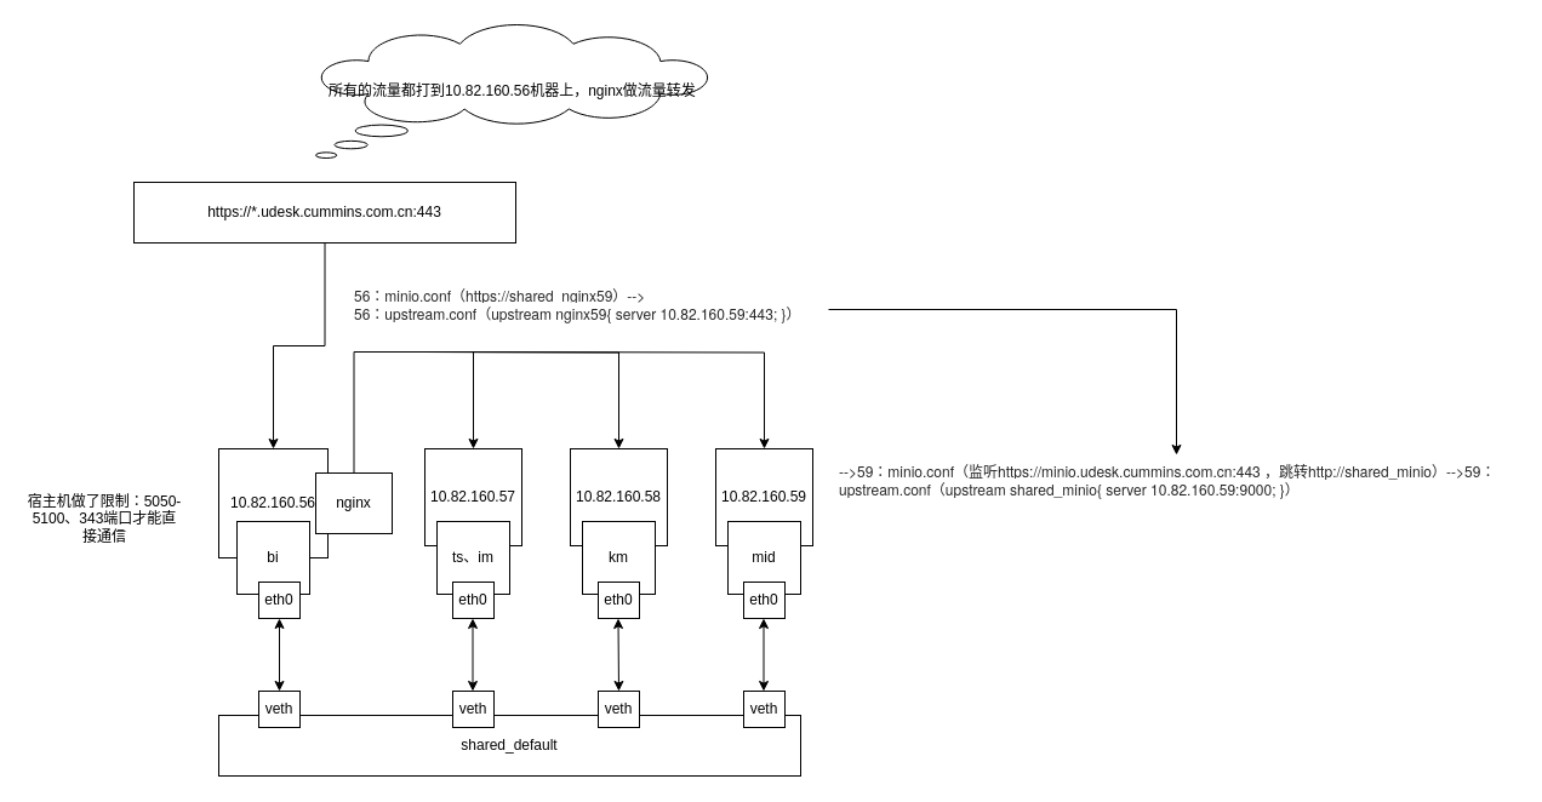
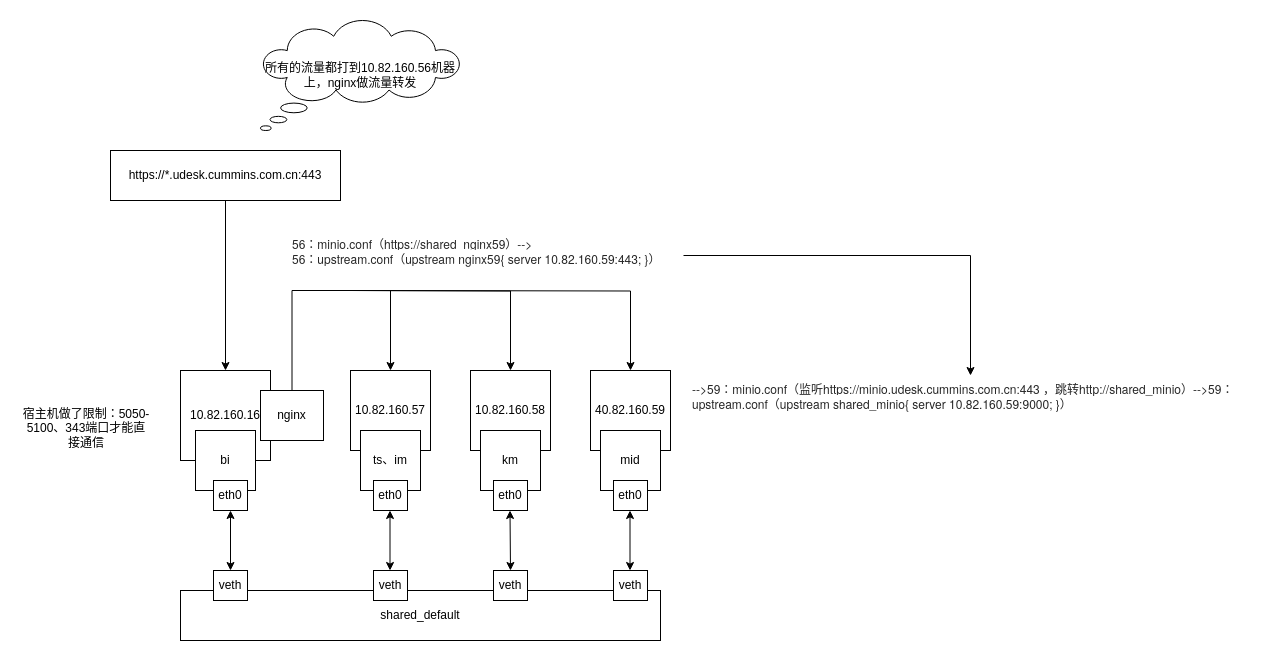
  <mxCell id="0" />
  <mxCell id="1" parent="0" />
  <mxCell id="2" value="10.82.160.57" style="whiteSpace=wrap;html=1;aspect=fixed;" parent="1" vertex="1"><mxGeometry x="350" y="370" width="80" height="80" as="geometry" /></mxCell>
- <mxCell id="3" value="10.82.160.59" style="whiteSpace=wrap;html=1;aspect=fixed;" parent="1" vertex="1"><mxGeometry x="590" y="370" width="80" height="80" as="geometry" /></mxCell>
- <mxCell id="4" value="10.82.160.56" style="whiteSpace=wrap;html=1;aspect=fixed;" parent="1" vertex="1"><mxGeometry x="180" y="370" width="90" height="90" as="geometry" /></mxCell>
+ <mxCell id="3" value="40.82.160.59" style="whiteSpace=wrap;html=1;aspect=fixed;" parent="1" vertex="1"><mxGeometry x="590" y="370" width="80" height="80" as="geometry" /></mxCell>
+ <mxCell id="4" value="10.82.160.16" style="whiteSpace=wrap;html=1;aspect=fixed;" parent="1" vertex="1"><mxGeometry x="180" y="370" width="90" height="90" as="geometry" /></mxCell>
  <mxCell id="5" value="10.82.160.58" style="whiteSpace=wrap;html=1;aspect=fixed;" parent="1" vertex="1"><mxGeometry x="470" y="370" width="80" height="80" as="geometry" /></mxCell>
  <mxCell id="6" value="shared_default" style="rounded=0;whiteSpace=wrap;html=1;" parent="1" vertex="1"><mxGeometry x="180" y="590" width="480" height="50" as="geometry" /></mxCell>
  <mxCell id="7" value="bi" style="rounded=0;whiteSpace=wrap;html=1;" parent="1" vertex="1"><mxGeometry x="195" y="430" width="60" height="60" as="geometry" /></mxCell>
  <mxCell id="8" value="ts、im" style="rounded=0;whiteSpace=wrap;html=1;" parent="1" vertex="1"><mxGeometry x="360" y="430" width="60" height="60" as="geometry" /></mxCell>
  <mxCell id="9" value="km" style="rounded=0;whiteSpace=wrap;html=1;" parent="1" vertex="1"><mxGeometry x="480" y="430" width="60" height="60" as="geometry" /></mxCell>
  <mxCell id="10" value="mid" style="rounded=0;whiteSpace=wrap;html=1;" parent="1" vertex="1"><mxGeometry x="600" y="430" width="60" height="60" as="geometry" /></mxCell>
  <mxCell id="11" value="eth0" style="rounded=0;whiteSpace=wrap;html=1;" parent="1" vertex="1"><mxGeometry x="213" y="480" width="34" height="30" as="geometry" /></mxCell>
  <mxCell id="12" value="eth0" style="rounded=0;whiteSpace=wrap;html=1;" parent="1" vertex="1"><mxGeometry x="613" y="480" width="34" height="30" as="geometry" /></mxCell>
  <mxCell id="13" value="eth0" style="rounded=0;whiteSpace=wrap;html=1;" parent="1" vertex="1"><mxGeometry x="493" y="480" width="34" height="30" as="geometry" /></mxCell>
  <mxCell id="14" value="eth0" style="rounded=0;whiteSpace=wrap;html=1;" parent="1" vertex="1"><mxGeometry x="373" y="480" width="34" height="30" as="geometry" /></mxCell>
  <mxCell id="15" value="veth" style="rounded=0;whiteSpace=wrap;html=1;" parent="1" vertex="1"><mxGeometry x="213" y="570" width="34" height="30" as="geometry" /></mxCell>
  <mxCell id="16" value="veth" style="rounded=0;whiteSpace=wrap;html=1;" parent="1" vertex="1"><mxGeometry x="613" y="570" width="34" height="30" as="geometry" /></mxCell>
  <mxCell id="17" value="veth" style="rounded=0;whiteSpace=wrap;html=1;" parent="1" vertex="1"><mxGeometry x="493" y="570" width="34" height="30" as="geometry" /></mxCell>
  <mxCell id="18" value="veth" style="rounded=0;whiteSpace=wrap;html=1;" parent="1" vertex="1"><mxGeometry x="373" y="570" width="34" height="30" as="geometry" /></mxCell>
  <mxCell id="19" value="" style="endArrow=classic;startArrow=classic;html=1;rounded=0;entryX=0.5;entryY=1;entryDx=0;entryDy=0;exitX=0.5;exitY=0;exitDx=0;exitDy=0;" parent="1" source="15" target="11" edge="1"><mxGeometry width="50" height="50" relative="1" as="geometry"><mxPoint x="226" y="570" as="sourcePoint" /><mxPoint x="276" y="520" as="targetPoint" /></mxGeometry></mxCell>
  <mxCell id="20" value="" style="endArrow=classic;startArrow=classic;html=1;rounded=0;entryX=0.5;entryY=1;entryDx=0;entryDy=0;exitX=0.5;exitY=0;exitDx=0;exitDy=0;" parent="1" edge="1"><mxGeometry width="50" height="50" relative="1" as="geometry"><mxPoint x="629.5" y="570" as="sourcePoint" /><mxPoint x="629.5" y="510" as="targetPoint" /></mxGeometry></mxCell>
  <mxCell id="21" value="" style="endArrow=classic;startArrow=classic;html=1;rounded=0;entryX=0.5;entryY=1;entryDx=0;entryDy=0;" parent="1" edge="1"><mxGeometry width="50" height="50" relative="1" as="geometry"><mxPoint x="510" y="570" as="sourcePoint" /><mxPoint x="509.5" y="510" as="targetPoint" /></mxGeometry></mxCell>
  <mxCell id="22" value="" style="endArrow=classic;startArrow=classic;html=1;rounded=0;entryX=0.5;entryY=1;entryDx=0;entryDy=0;exitX=0.5;exitY=0;exitDx=0;exitDy=0;" parent="1" edge="1"><mxGeometry width="50" height="50" relative="1" as="geometry"><mxPoint x="389.5" y="570" as="sourcePoint" /><mxPoint x="389.5" y="510" as="targetPoint" /></mxGeometry></mxCell>
  <mxCell id="23" style="edgeStyle=orthogonalEdgeStyle;rounded=0;orthogonalLoop=1;jettySize=auto;html=1;exitX=0.5;exitY=1;exitDx=0;exitDy=0;" edge="1" parent="1" target="5"><mxGeometry relative="1" as="geometry"><mxPoint x="350" y="290" as="sourcePoint" /></mxGeometry></mxCell>
  <mxCell id="24" style="edgeStyle=orthogonalEdgeStyle;rounded=0;orthogonalLoop=1;jettySize=auto;html=1;exitX=0.5;exitY=1;exitDx=0;exitDy=0;entryX=0.5;entryY=0;entryDx=0;entryDy=0;" edge="1" parent="1" target="3"><mxGeometry relative="1" as="geometry"><mxPoint x="350" y="290" as="sourcePoint" /></mxGeometry></mxCell>
  <mxCell id="25" style="edgeStyle=orthogonalEdgeStyle;rounded=0;orthogonalLoop=1;jettySize=auto;html=1;exitX=0.5;exitY=1;exitDx=0;exitDy=0;" edge="1" parent="1" source="26" target="4"><mxGeometry relative="1" as="geometry" /></mxCell>
- <mxCell id="26" value="https://*.udesk.cummins.com.cn:443" style="rounded=0;whiteSpace=wrap;html=1;" parent="1" vertex="1"><mxGeometry x="110" y="150" width="315" height="50" as="geometry" /></mxCell>
+ <mxCell id="26" value="https://*.udesk.cummins.com.cn:443" style="rounded=0;whiteSpace=wrap;html=1;" parent="1" vertex="1"><mxGeometry x="110" y="150" width="230" height="50" as="geometry" /></mxCell>
  <mxCell id="27" value="&lt;span style=&quot;color: rgb(38, 38, 38); font-family: &amp;quot;Helvetica Neue&amp;quot;, &amp;quot;Chinese Quote&amp;quot;, BlinkMacSystemFont, &amp;quot;Segoe UI&amp;quot;, Roboto, &amp;quot;PingFang SC&amp;quot;, &amp;quot;Hiragino Sans GB&amp;quot;, &amp;quot;Microsoft YaHei&amp;quot;, &amp;quot;Helvetica Neue&amp;quot;, Helvetica, Arial, sans-serif; font-size: 12px; font-style: normal; font-variant-ligatures: normal; font-variant-caps: normal; font-weight: 400; letter-spacing: normal; orphans: 2; text-align: left; text-indent: 0px; text-transform: none; widows: 2; word-spacing: 0px; -webkit-text-stroke-width: 0px; background-color: rgb(255, 255, 255); text-decoration-thickness: initial; text-decoration-style: initial; text-decoration-color: initial; float: none; display: inline !important;&quot;&gt;--&amp;gt;59：minio.conf（监听https://minio.udesk.cummins.com.cn:443 ，跳转http://shared_minio）--&amp;gt;59：upstream.conf（upstream shared_minio{ server 10.82.160.59:9000; }）&lt;/span&gt;&lt;br&gt;" style="text;whiteSpace=wrap;html=1;" vertex="1" parent="1"><mxGeometry x="690" y="375" width="560" height="80" as="geometry" /></mxCell>
  <mxCell id="28" value="&lt;div style=&quot;text-align: center;&quot;&gt;&lt;span style=&quot;background-color: initial;&quot;&gt;宿主机做了限制：5050-5100、343端口才能直接通信&lt;/span&gt;&lt;/div&gt;" style="text;whiteSpace=wrap;html=1;" vertex="1" parent="1"><mxGeometry x="20" y="400" width="130" height="60" as="geometry" /></mxCell>
  <mxCell id="29" style="edgeStyle=orthogonalEdgeStyle;rounded=0;orthogonalLoop=1;jettySize=auto;html=1;" edge="1" parent="1" source="30" target="27"><mxGeometry relative="1" as="geometry" /></mxCell>
  <mxCell id="30" value="&lt;span style=&quot;border-color: var(--border-color); font-size: 12px; font-style: normal; font-variant-ligatures: normal; font-variant-caps: normal; font-weight: 400; letter-spacing: normal; orphans: 2; text-align: left; text-indent: 0px; text-transform: none; widows: 2; word-spacing: 0px; -webkit-text-stroke-width: 0px; text-decoration-thickness: initial; text-decoration-style: initial; text-decoration-color: initial; color: rgb(38, 38, 38); font-family: &amp;quot;Helvetica Neue&amp;quot;, &amp;quot;Chinese Quote&amp;quot;, BlinkMacSystemFont, &amp;quot;Segoe UI&amp;quot;, Roboto, &amp;quot;PingFang SC&amp;quot;, &amp;quot;Hiragino Sans GB&amp;quot;, &amp;quot;Microsoft YaHei&amp;quot;, &amp;quot;Helvetica Neue&amp;quot;, Helvetica, Arial, sans-serif; background-color: rgb(255, 255, 255); float: none; display: inline !important;&quot;&gt;56：minio.conf（https://shared_nginx59）--&amp;gt;&lt;br&gt;56：upstream.conf（upstream nginx59{ server 10.82.160.59:443; }）&lt;/span&gt;" style="text;whiteSpace=wrap;html=1;" vertex="1" parent="1"><mxGeometry x="290" y="230" width="393" height="50" as="geometry" /></mxCell>
- <mxCell id="31" value="所有的流量都打到10.82.160.56机器上，nginx做流量转发" style="whiteSpace=wrap;html=1;shape=mxgraph.basic.cloud_callout" vertex="1" parent="1"><mxGeometry x="260" y="20" width="325" height="110" as="geometry" /></mxCell>
+ <mxCell id="31" value="所有的流量都打到10.82.160.56机器上，nginx做流量转发" style="whiteSpace=wrap;html=1;shape=mxgraph.basic.cloud_callout" vertex="1" parent="1"><mxGeometry x="260" y="20" width="200" height="110" as="geometry" /></mxCell>
  <mxCell id="32" style="edgeStyle=orthogonalEdgeStyle;rounded=0;orthogonalLoop=1;jettySize=auto;html=1;exitX=0.5;exitY=0;exitDx=0;exitDy=0;entryX=0.5;entryY=0;entryDx=0;entryDy=0;" edge="1" parent="1" source="33" target="2"><mxGeometry relative="1" as="geometry"><Array as="points"><mxPoint x="292" y="290" /><mxPoint x="390" y="290" /></Array></mxGeometry></mxCell>
  <mxCell id="33" value="nginx" style="rounded=0;whiteSpace=wrap;html=1;" vertex="1" parent="1"><mxGeometry x="260" y="390" width="63" height="50" as="geometry" /></mxCell>
